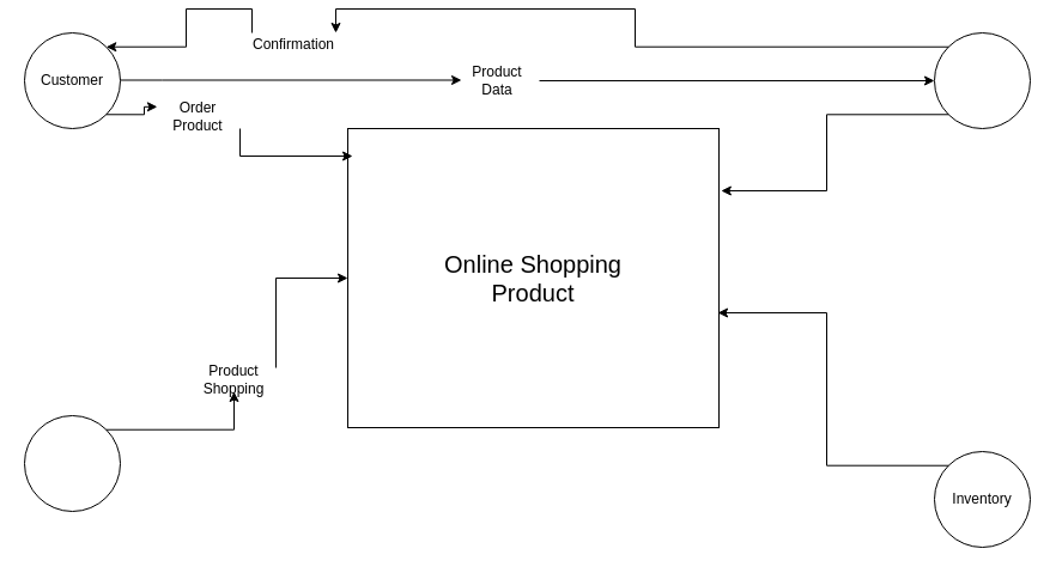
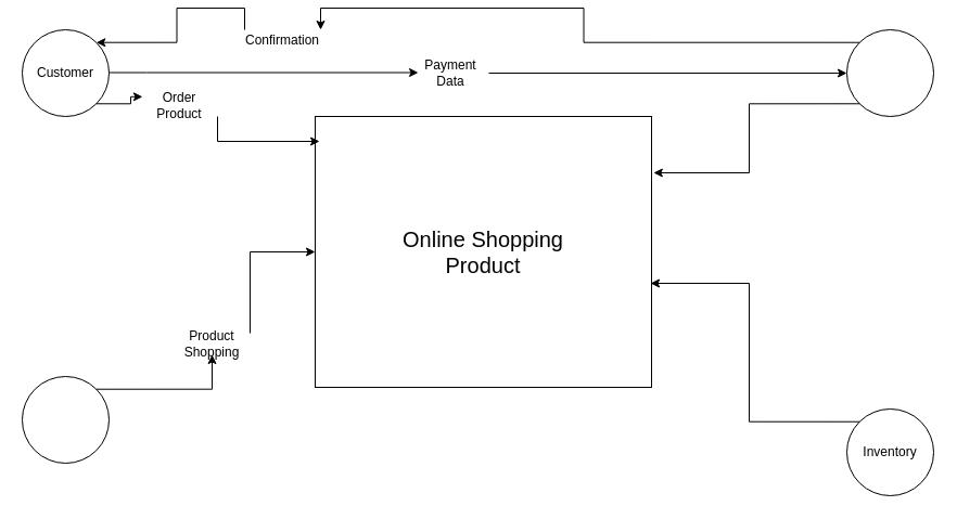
  <mxCell id="0" />
  <mxCell id="1" parent="0" />
  <mxCell id="2" value="" style="rounded=0;whiteSpace=wrap;html=1;" parent="1" vertex="1"><mxGeometry x="290" y="100" width="310" height="250" as="geometry" /></mxCell>
  <mxCell id="3" value="" style="ellipse;whiteSpace=wrap;html=1;aspect=fixed;" parent="1" vertex="1"><mxGeometry y="20" width="80" height="80" as="geometry" x="20" /></mxCell>
  <mxCell id="4" style="edgeStyle=orthogonalEdgeStyle;rounded=0;orthogonalLoop=1;jettySize=auto;html=1;exitX=1;exitY=0;exitDx=0;exitDy=0;" parent="1" source="19" target="2" edge="1"><mxGeometry relative="1" as="geometry" /></mxCell>
  <mxCell id="5" value="" style="ellipse;whiteSpace=wrap;html=1;aspect=fixed;" parent="1" vertex="1"><mxGeometry y="340" width="80" height="80" as="geometry" x="20" /></mxCell>
  <mxCell id="6" style="edgeStyle=orthogonalEdgeStyle;rounded=0;orthogonalLoop=1;jettySize=auto;html=1;exitX=0;exitY=0;exitDx=0;exitDy=0;entryX=1;entryY=0;entryDx=0;entryDy=0;" parent="1" source="23" target="3" edge="1"><mxGeometry relative="1" as="geometry"><mxPoint x="680" y="32" as="targetPoint" /></mxGeometry></mxCell>
  <mxCell id="7" value="" style="ellipse;whiteSpace=wrap;html=1;aspect=fixed;" parent="1" vertex="1"><mxGeometry x="780" y="20" width="80" height="80" as="geometry" /></mxCell>
  <mxCell id="8" value="&lt;font style=&quot;font-size: 20px;&quot;&gt;Online Shopping Product&lt;/font&gt;" style="text;strokeColor=none;align=center;fillColor=none;html=1;verticalAlign=middle;whiteSpace=wrap;rounded=0;" parent="1" vertex="1"><mxGeometry x="360" y="190" width="170" height="70" as="geometry" /></mxCell>
  <mxCell id="9" style="edgeStyle=orthogonalEdgeStyle;rounded=0;orthogonalLoop=1;jettySize=auto;html=1;entryX=0;entryY=0.5;entryDx=0;entryDy=0;" parent="1" source="21" target="7" edge="1"><mxGeometry relative="1" as="geometry" /></mxCell>
  <mxCell id="10" value="Customer" style="text;strokeColor=none;align=center;fillColor=none;html=1;verticalAlign=middle;whiteSpace=wrap;rounded=0;" parent="1" vertex="1"><mxGeometry x="25" y="50" width="70" height="20" as="geometry" /></mxCell>
  <mxCell id="11" value="" style="ellipse;whiteSpace=wrap;html=1;aspect=fixed;" parent="1" vertex="1"><mxGeometry x="780" y="370" width="80" height="80" as="geometry" /></mxCell>
  <mxCell id="12" value="Inventory" style="text;strokeColor=none;align=center;fillColor=none;html=1;verticalAlign=middle;whiteSpace=wrap;rounded=0;" parent="1" vertex="1"><mxGeometry x="785" y="400" width="70" height="20" as="geometry" /></mxCell>
  <mxCell id="13" style="edgeStyle=orthogonalEdgeStyle;rounded=0;orthogonalLoop=1;jettySize=auto;html=1;exitX=1;exitY=1;exitDx=0;exitDy=0;entryX=0.013;entryY=0.092;entryDx=0;entryDy=0;entryPerimeter=0;" parent="1" source="17" target="2" edge="1"><mxGeometry relative="1" as="geometry" /></mxCell>
  <mxCell id="14" style="edgeStyle=orthogonalEdgeStyle;rounded=0;orthogonalLoop=1;jettySize=auto;html=1;exitX=0;exitY=1;exitDx=0;exitDy=0;entryX=1.006;entryY=0.208;entryDx=0;entryDy=0;entryPerimeter=0;" parent="1" source="7" target="2" edge="1"><mxGeometry relative="1" as="geometry" /></mxCell>
  <mxCell id="15" style="edgeStyle=orthogonalEdgeStyle;rounded=0;orthogonalLoop=1;jettySize=auto;html=1;exitX=0;exitY=0;exitDx=0;exitDy=0;entryX=0.997;entryY=0.616;entryDx=0;entryDy=0;entryPerimeter=0;" parent="1" source="11" target="2" edge="1"><mxGeometry relative="1" as="geometry" /></mxCell>
  <mxCell id="16" value="" style="edgeStyle=orthogonalEdgeStyle;rounded=0;orthogonalLoop=1;jettySize=auto;html=1;exitX=1;exitY=1;exitDx=0;exitDy=0;entryX=0.013;entryY=0.092;entryDx=0;entryDy=0;entryPerimeter=0;" parent="1" source="3" target="17" edge="1"><mxGeometry relative="1" as="geometry"><mxPoint x="88" y="88" as="sourcePoint" /><mxPoint x="294" y="123" as="targetPoint" /></mxGeometry></mxCell>
  <mxCell id="17" value="Order Product " style="text;strokeColor=none;align=center;fillColor=none;html=1;verticalAlign=middle;whiteSpace=wrap;rounded=0;" parent="1" vertex="1"><mxGeometry x="130" y="80" width="70" height="20" as="geometry" /></mxCell>
  <mxCell id="18" value="" style="edgeStyle=orthogonalEdgeStyle;rounded=0;orthogonalLoop=1;jettySize=auto;html=1;exitX=1;exitY=0;exitDx=0;exitDy=0;" parent="1" source="5" target="19" edge="1"><mxGeometry relative="1" as="geometry"><mxPoint x="88" y="352" as="sourcePoint" /><mxPoint x="290" y="225" as="targetPoint" /></mxGeometry></mxCell>
  <mxCell id="19" value="Product Shopping" style="text;strokeColor=none;align=center;fillColor=none;html=1;verticalAlign=middle;whiteSpace=wrap;rounded=0;" parent="1" vertex="1"><mxGeometry x="160" y="300" width="70" height="20" as="geometry" /></mxCell>
  <mxCell id="20" value="" style="edgeStyle=orthogonalEdgeStyle;rounded=0;orthogonalLoop=1;jettySize=auto;html=1;entryX=0;entryY=0.5;entryDx=0;entryDy=0;" parent="1" edge="1"><mxGeometry relative="1" as="geometry"><mxPoint x="100" y="59.5" as="sourcePoint" /><mxPoint x="385" y="59.5" as="targetPoint" /><Array as="points"><mxPoint x="135" y="59.5" /><mxPoint x="135" y="59.5" /></Array></mxGeometry></mxCell>
- <mxCell id="21" value="Product Data" style="text;strokeColor=none;align=center;fillColor=none;html=1;verticalAlign=middle;whiteSpace=wrap;rounded=0;" parent="1" vertex="1"><mxGeometry x="380" y="50" width="70" height="20" as="geometry" /></mxCell>
+ <mxCell id="21" value="Payment Data" style="text;strokeColor=none;align=center;fillColor=none;html=1;verticalAlign=middle;whiteSpace=wrap;rounded=0;" parent="1" vertex="1"><mxGeometry x="380" y="50" width="70" height="20" as="geometry" /></mxCell>
  <mxCell id="22" value="" style="edgeStyle=orthogonalEdgeStyle;rounded=0;orthogonalLoop=1;jettySize=auto;html=1;exitX=0;exitY=0;exitDx=0;exitDy=0;entryX=1;entryY=0;entryDx=0;entryDy=0;" parent="1" source="7" target="23" edge="1"><mxGeometry relative="1" as="geometry"><mxPoint x="88" y="32" as="targetPoint" /><mxPoint x="792" y="32" as="sourcePoint" /></mxGeometry></mxCell>
- <mxCell id="23" value="Confirmation" style="text;strokeColor=none;align=center;fillColor=none;html=1;verticalAlign=middle;whiteSpace=wrap;rounded=0;" parent="1" vertex="1"><mxGeometry x="210" y="20" width="70" height="20" as="geometry" /></mxCell>
+ <mxCell id="23" value="Confirmation" style="text;strokeColor=none;align=center;fillColor=none;html=1;verticalAlign=middle;whiteSpace=wrap;rounded=0;" parent="1" vertex="1"><mxGeometry x="225" y="20" width="70" height="20" as="geometry" /></mxCell>
